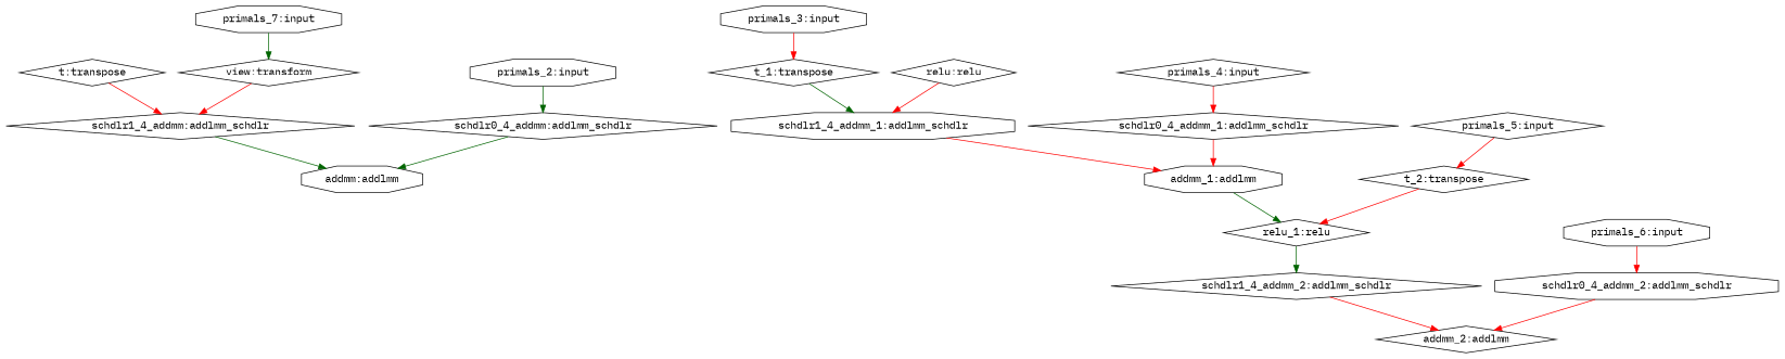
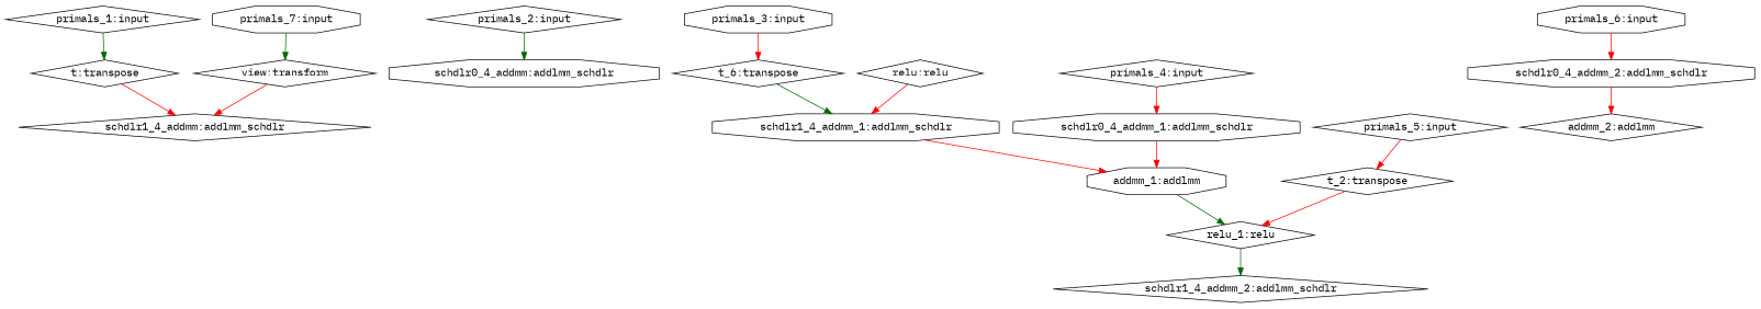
  digraph {
    fontname="IBM Plex Mono"
    node [fontname="IBM Plex Mono" shape=diamond]
    edge [color=red fontname="IBM Plex Mono"]
+   n1 [label="primals_1:input"]
    n2 [label="t:transpose"]
    n3 [label="schdlr1_4_addmm:addlmm_schdlr"]
-   n4 [label="primals_2:input" shape=octagon]
-   n5 [label="schdlr0_4_addmm:addlmm_schdlr"]
-   n6 [label="addmm:addlmm" shape=octagon]
+   n4 [label="primals_2:input"]
+   n5 [label="schdlr0_4_addmm:addlmm_schdlr" shape=octagon]
    n7 [label="primals_3:input" shape=octagon]
-   n8 [label="t_1:transpose"]
+   n8 [label="t_6:transpose"]
    n9 [label="schdlr1_4_addmm_1:addlmm_schdlr" shape=octagon]
    n10 [label="primals_4:input"]
-   n11 [label="schdlr0_4_addmm_1:addlmm_schdlr"]
+   n11 [label="schdlr0_4_addmm_1:addlmm_schdlr" shape=octagon]
    n12 [label="addmm_1:addlmm" shape=octagon]
    n13 [label="primals_5:input"]
    n14 [label="t_2:transpose"]
    n15 [label="relu_1:relu"]
    n16 [label="primals_6:input" shape=octagon]
    n17 [label="schdlr0_4_addmm_2:addlmm_schdlr" shape=octagon]
    n18 [label="addmm_2:addlmm"]
    n19 [label="primals_7:input" shape=octagon]
    n20 [label="view:transform"]
    n21 [label="relu:relu"]
    n22 [label="schdlr1_4_addmm_2:addlmm_schdlr"]
+   n1 -> n2 [color=darkgreen]
    n2 -> n3
-   n3 -> n6 [color=darkgreen]
    n4 -> n5 [color=darkgreen]
-   n5 -> n6 [color=darkgreen]
    n7 -> n8
    n8 -> n9 [color=darkgreen]
    n9 -> n12
    n10 -> n11
    n11 -> n12
    n12 -> n15 [color=darkgreen]
    n13 -> n14
    n14 -> n15
    n15 -> n22 [color=darkgreen]
    n16 -> n17
    n17 -> n18
    n19 -> n20 [color=darkgreen]
    n20 -> n3
    n21 -> n9
-   n22 -> n18
  }
